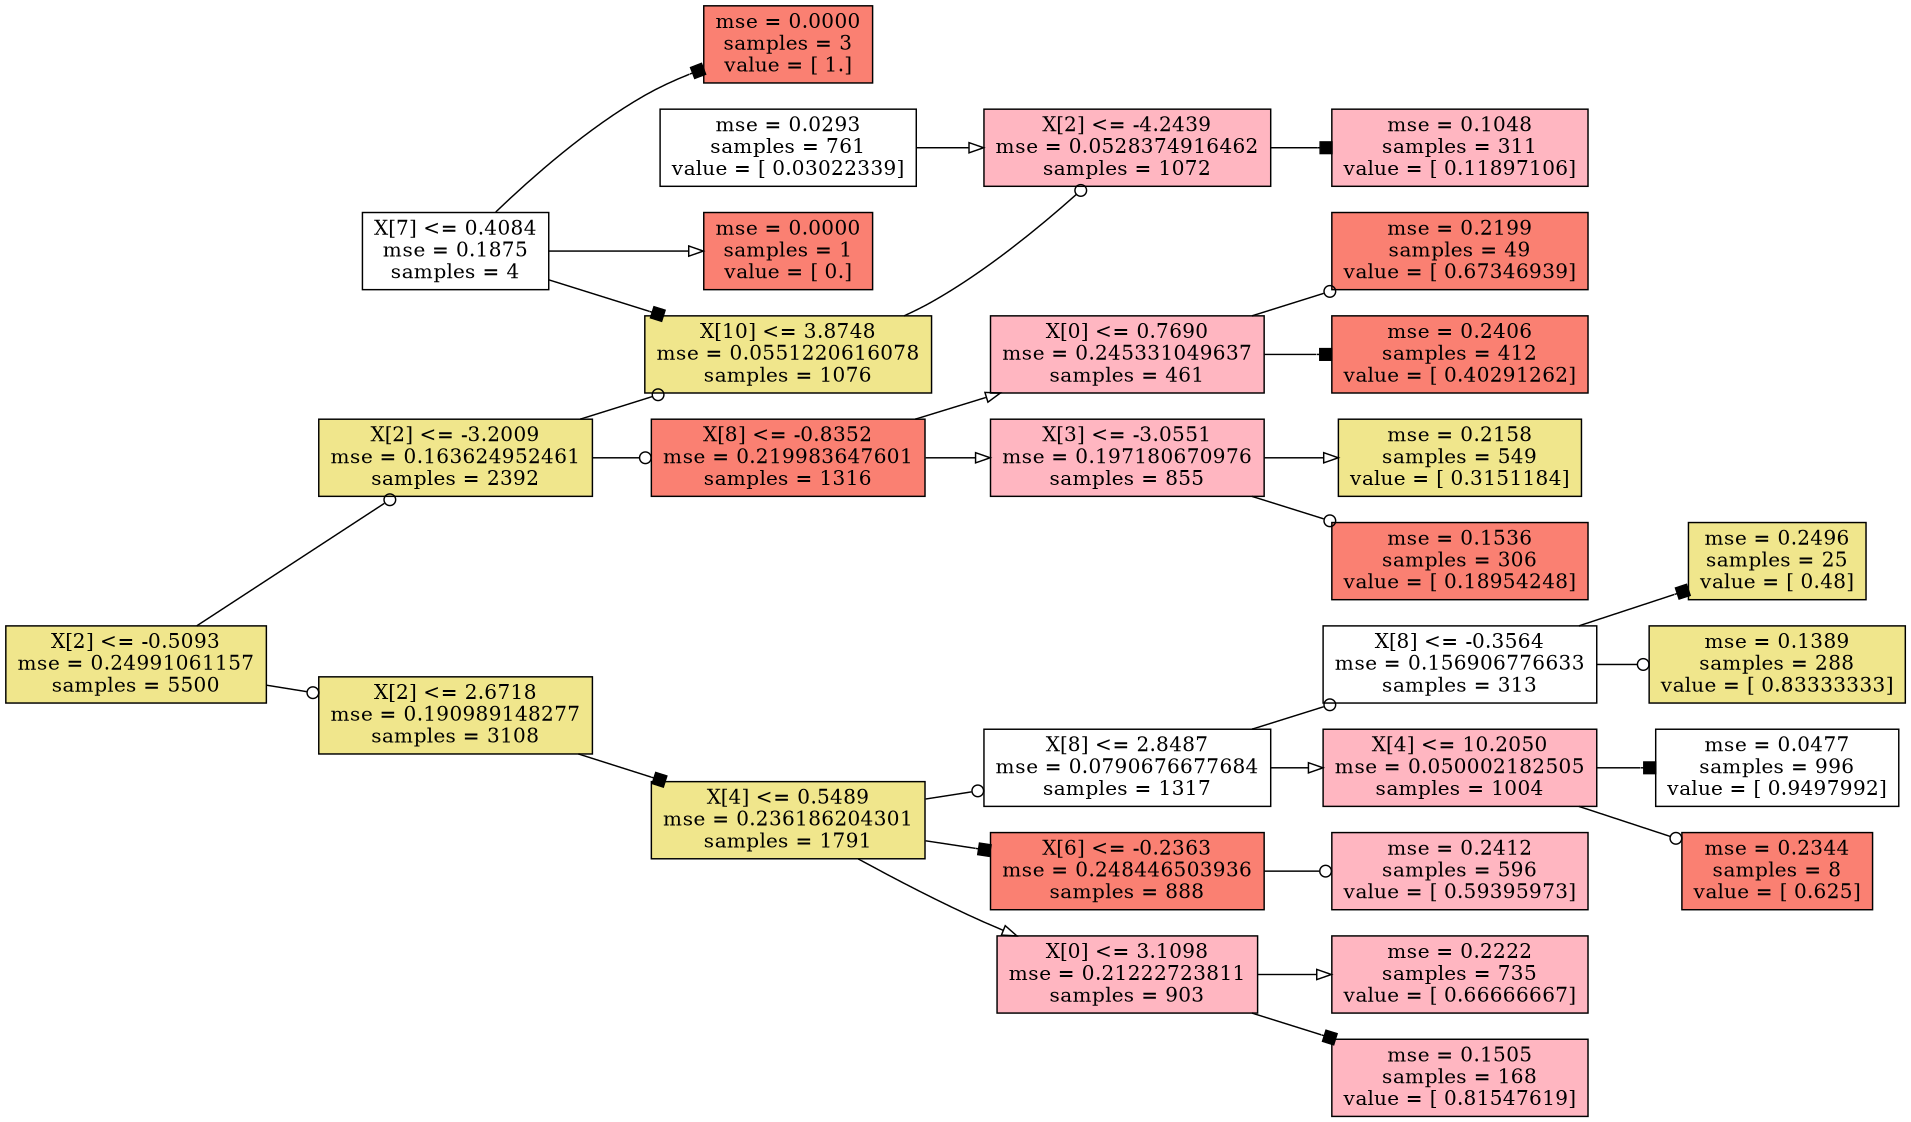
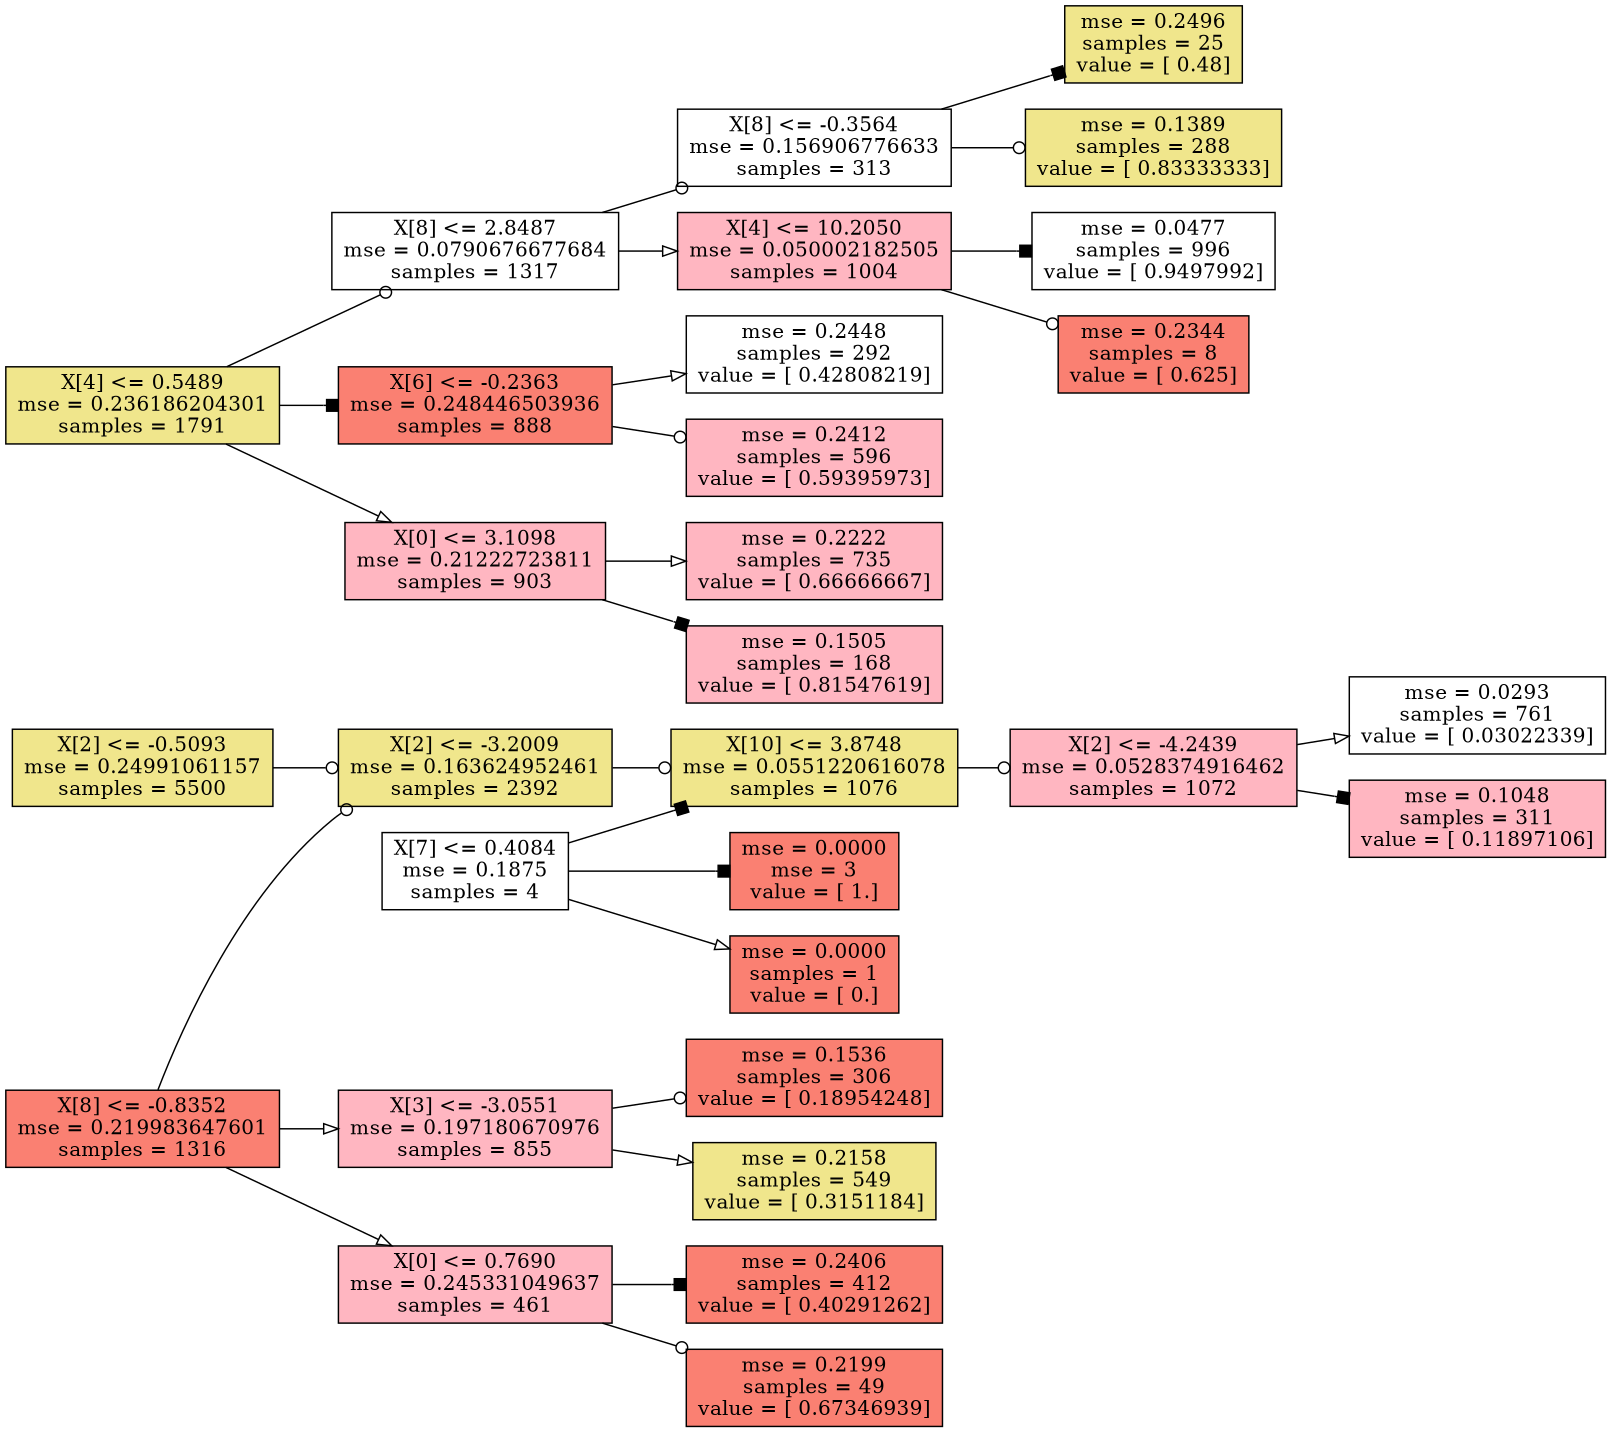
  digraph {
    rankdir=LR
    node [fillcolor=lightpink shape=box style=filled]
    edge [arrowhead=odot]
    n1 [fillcolor=khaki label="X[2] <= -0.5093\nmse = 0.24991061157\nsamples = 5500"]
    n2 [fillcolor=khaki label="X[2] <= -3.2009\nmse = 0.163624952461\nsamples = 2392"]
-   n3 [fillcolor=khaki label="X[2] <= 2.6718\nmse = 0.190989148277\nsamples = 3108"]
    n4 [fillcolor=khaki label="X[10] <= 3.8748\nmse = 0.0551220616078\nsamples = 1076"]
    n5 [fillcolor=salmon label="X[8] <= -0.8352\nmse = 0.219983647601\nsamples = 1316"]
    n6 [fillcolor=khaki label="X[4] <= 0.5489\nmse = 0.236186204301\nsamples = 1791"]
    n7 [label="X[2] <= -4.2439\nmse = 0.0528374916462\nsamples = 1072"]
    n8 [label="X[3] <= -3.0551\nmse = 0.197180670976\nsamples = 855"]
    n9 [label="X[0] <= 0.7690\nmse = 0.245331049637\nsamples = 461"]
    n10 [fillcolor=white label="mse = 0.0293\nsamples = 761\nvalue = [ 0.03022339]"]
    n11 [label="mse = 0.1048\nsamples = 311\nvalue = [ 0.11897106]"]
    n12 [fillcolor=white label="X[7] <= 0.4084\nmse = 0.1875\nsamples = 4"]
-   n13 [fillcolor=salmon label="mse = 0.0000\nsamples = 3\nvalue = [ 1.]"]
+   n13 [fillcolor=salmon label="mse = 0.0000\nmse = 3\nvalue = [ 1.]"]
    n14 [fillcolor=salmon label="mse = 0.0000\nsamples = 1\nvalue = [ 0.]"]
    n15 [fillcolor=salmon label="mse = 0.1536\nsamples = 306\nvalue = [ 0.18954248]"]
    n16 [fillcolor=khaki label="mse = 0.2158\nsamples = 549\nvalue = [ 0.3151184]"]
    n17 [fillcolor=salmon label="mse = 0.2406\nsamples = 412\nvalue = [ 0.40291262]"]
    n18 [fillcolor=salmon label="mse = 0.2199\nsamples = 49\nvalue = [ 0.67346939]"]
    n19 [fillcolor=white label="X[8] <= 2.8487\nmse = 0.0790676677684\nsamples = 1317"]
    n20 [fillcolor=salmon label="X[6] <= -0.2363\nmse = 0.248446503936\nsamples = 888"]
    n21 [label="X[0] <= 3.1098\nmse = 0.21222723811\nsamples = 903"]
    n22 [fillcolor=white label="X[8] <= -0.3564\nmse = 0.156906776633\nsamples = 313"]
    n23 [label="X[4] <= 10.2050\nmse = 0.050002182505\nsamples = 1004"]
+   n24 [fillcolor=white label="mse = 0.2448\nsamples = 292\nvalue = [ 0.42808219]"]
    n25 [label="mse = 0.2412\nsamples = 596\nvalue = [ 0.59395973]"]
    n26 [label="mse = 0.2222\nsamples = 735\nvalue = [ 0.66666667]"]
    n27 [label="mse = 0.1505\nsamples = 168\nvalue = [ 0.81547619]"]
    n28 [fillcolor=khaki label="mse = 0.2496\nsamples = 25\nvalue = [ 0.48]"]
    n29 [fillcolor=khaki label="mse = 0.1389\nsamples = 288\nvalue = [ 0.83333333]"]
    n30 [fillcolor=white label="mse = 0.0477\nsamples = 996\nvalue = [ 0.9497992]"]
    n31 [fillcolor=salmon label="mse = 0.2344\nsamples = 8\nvalue = [ 0.625]"]
    n1 -> n2
-   n1 -> n3
    n2 -> n4
-   n2 -> n5
-   n3 -> n6 [arrowhead=box]
+   n5 -> n2
    n4 -> n7
    n5 -> n8 [arrowhead=onormal]
    n5 -> n9 [arrowhead=onormal]
    n6 -> n19
    n6 -> n20 [arrowhead=box]
    n6 -> n21 [arrowhead=onormal]
-   n10 -> n7 [arrowhead=onormal]
+   n7 -> n10 [arrowhead=onormal]
    n7 -> n11 [arrowhead=box]
    n8 -> n15
    n8 -> n16 [arrowhead=onormal]
    n9 -> n17 [arrowhead=box]
    n9 -> n18
    n12 -> n4 [arrowhead=box]
    n12 -> n13 [arrowhead=box]
    n12 -> n14 [arrowhead=onormal]
    n19 -> n22
    n19 -> n23 [arrowhead=onormal]
+   n20 -> n24 [arrowhead=onormal]
    n20 -> n25
    n21 -> n26 [arrowhead=onormal]
    n21 -> n27 [arrowhead=box]
    n22 -> n28 [arrowhead=box]
    n22 -> n29
    n23 -> n30 [arrowhead=box]
    n23 -> n31
  }
